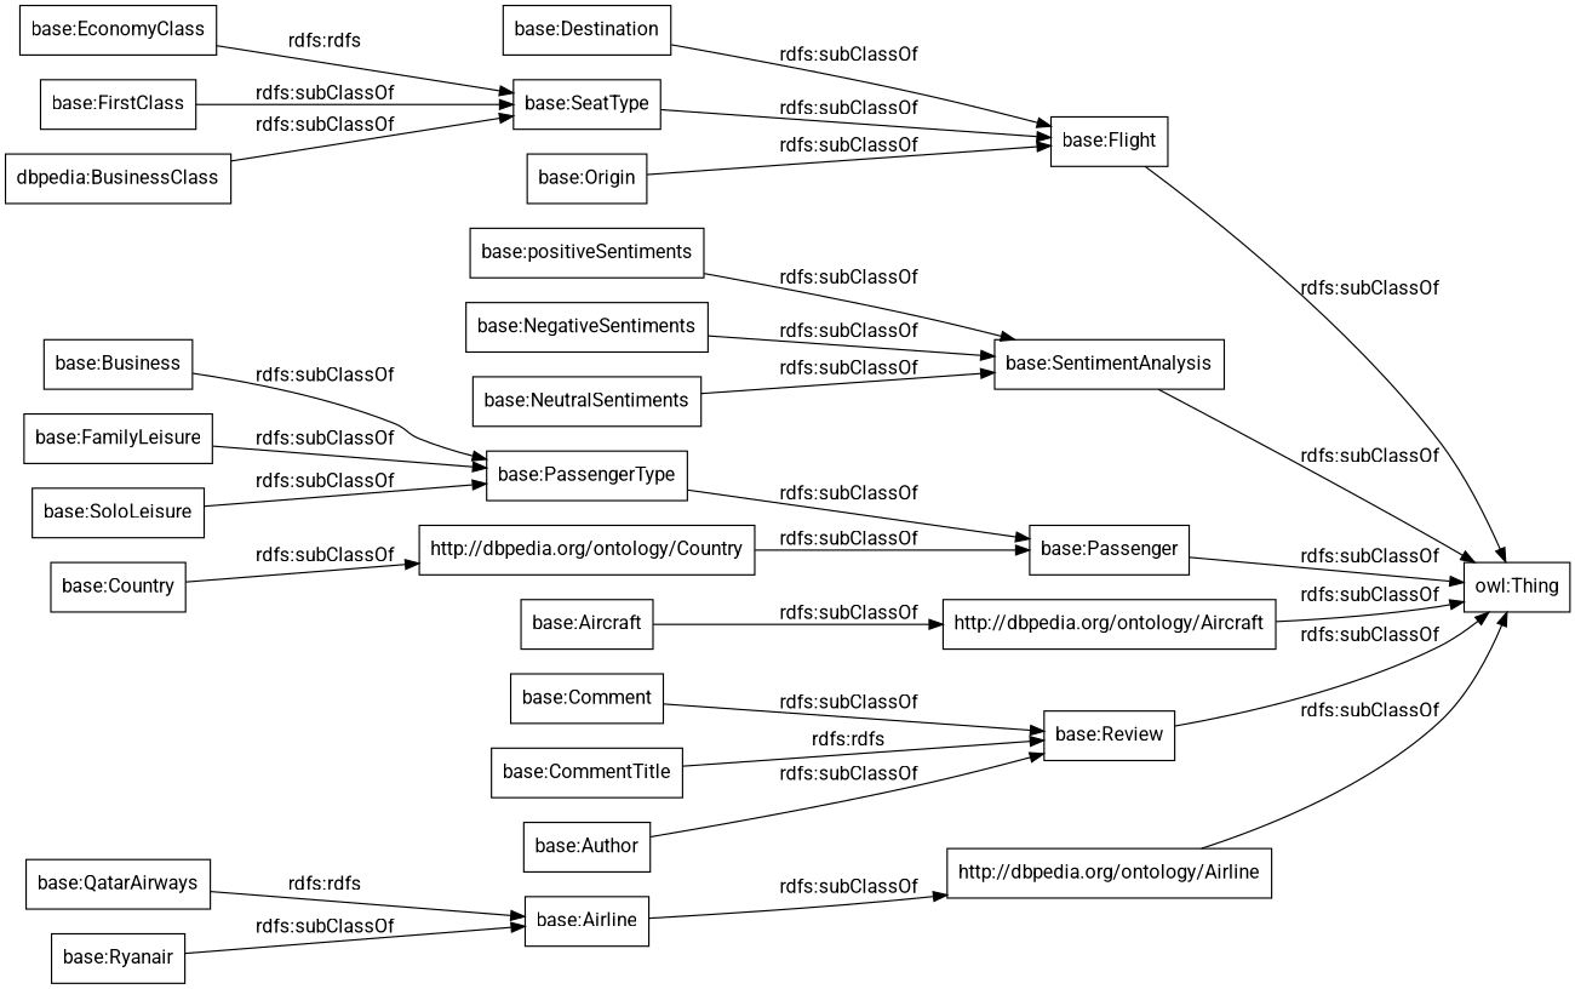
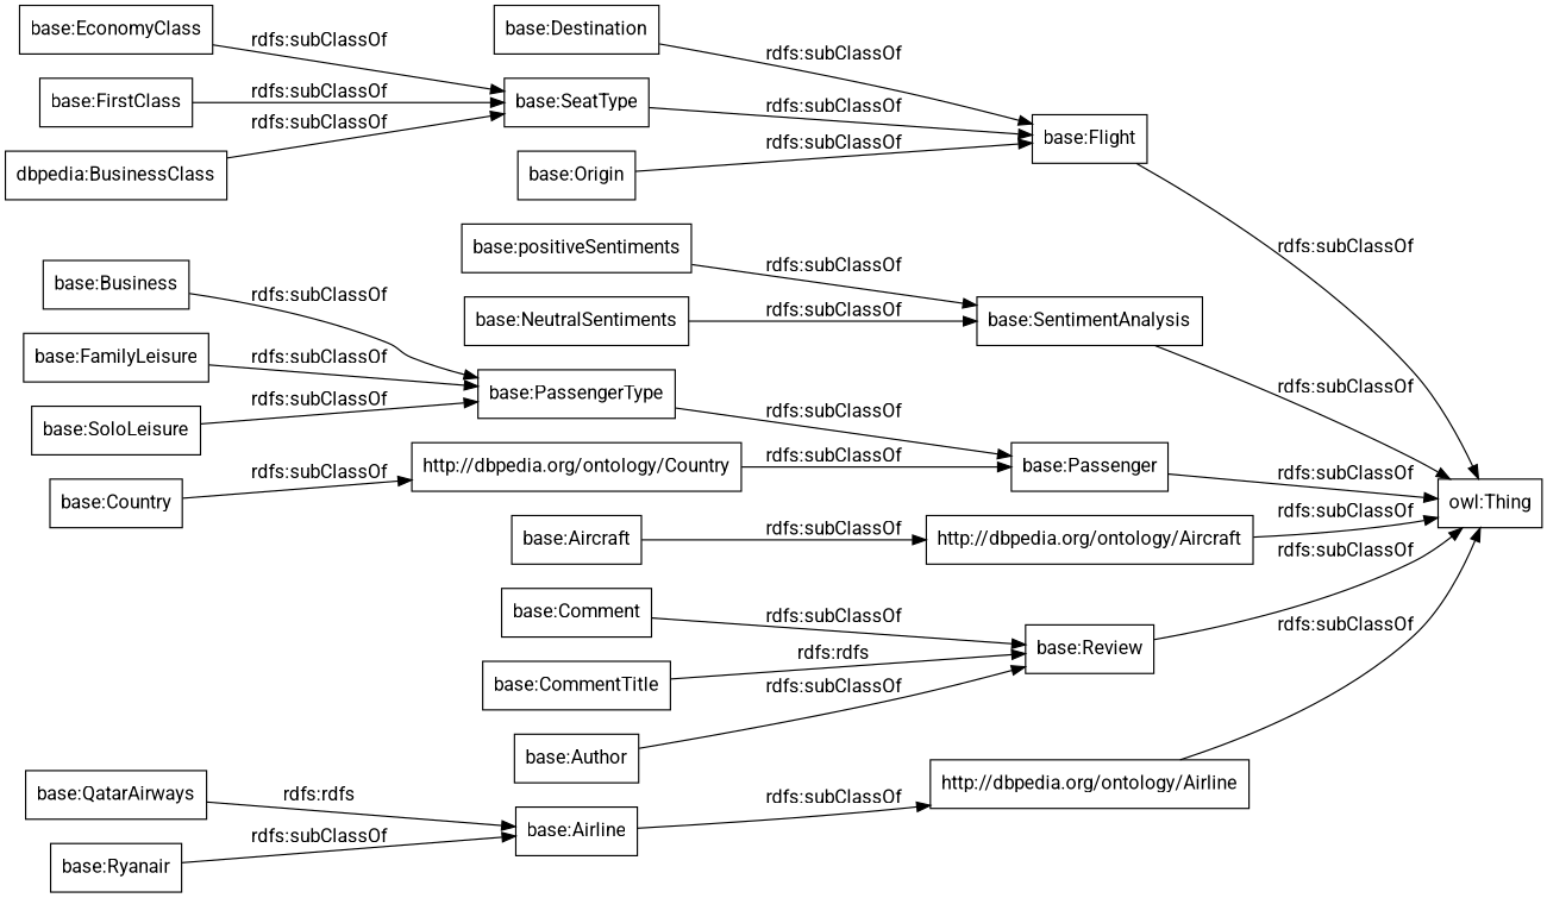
  digraph {
    fontname=Roboto
    rankdir=LR
    node [color=black fontname=Roboto shape=rectangle]
    edge [fontname=Roboto]
    "http://dbpedia.org/ontology/Airline"
    "owl:Thing"
    "base:Destination"
    "base:Flight"
    "base:positiveSentiments"
    "base:SentimentAnalysis"
    "base:Passenger"
-   "base:NegativeSentiments"
    "base:EconomyClass"
    "base:SeatType"
    "base:Origin"
    "base:Business"
    "base:PassengerType"
    "base:QatarAirways"
    "base:Airline"
    "base:FamilyLeisure"
    "http://dbpedia.org/ontology/Country"
    "base:NeutralSentiments"
    "base:Country"
    "http://dbpedia.org/ontology/Aircraft"
    "base:SoloLeisure"
    "base:FirstClass"
    "base:Aircraft"
    "base:Comment"
    "base:Review"
    "base:Ryanair"
    n27 [label="dbpedia:BusinessClass"]
    "base:CommentTitle"
    "base:Author"
    "http://dbpedia.org/ontology/Airline" -> "owl:Thing" [label="rdfs:subClassOf"]
    "base:Destination" -> "base:Flight" [label="rdfs:subClassOf"]
    "base:Flight" -> "owl:Thing" [label="rdfs:subClassOf"]
    "base:positiveSentiments" -> "base:SentimentAnalysis" [label="rdfs:subClassOf"]
    "base:SentimentAnalysis" -> "owl:Thing" [label="rdfs:subClassOf"]
    "base:Passenger" -> "owl:Thing" [label="rdfs:subClassOf"]
-   "base:NegativeSentiments" -> "base:SentimentAnalysis" [label="rdfs:subClassOf"]
-   "base:EconomyClass" -> "base:SeatType" [label="rdfs:rdfs"]
+   "base:EconomyClass" -> "base:SeatType" [label="rdfs:subClassOf"]
    "base:SeatType" -> "base:Flight" [label="rdfs:subClassOf"]
    "base:Origin" -> "base:Flight" [label="rdfs:subClassOf"]
    "base:Business" -> "base:PassengerType" [label="rdfs:subClassOf"]
    "base:PassengerType" -> "base:Passenger" [label="rdfs:subClassOf"]
    "base:QatarAirways" -> "base:Airline" [label="rdfs:rdfs"]
    "base:Airline" -> "http://dbpedia.org/ontology/Airline" [label="rdfs:subClassOf"]
    "base:FamilyLeisure" -> "base:PassengerType" [label="rdfs:subClassOf"]
    "http://dbpedia.org/ontology/Country" -> "base:Passenger" [label="rdfs:subClassOf"]
    "base:NeutralSentiments" -> "base:SentimentAnalysis" [label="rdfs:subClassOf"]
    "base:Country" -> "http://dbpedia.org/ontology/Country" [label="rdfs:subClassOf"]
    "http://dbpedia.org/ontology/Aircraft" -> "owl:Thing" [label="rdfs:subClassOf"]
    "base:SoloLeisure" -> "base:PassengerType" [label="rdfs:subClassOf"]
    "base:FirstClass" -> "base:SeatType" [label="rdfs:subClassOf"]
    "base:Aircraft" -> "http://dbpedia.org/ontology/Aircraft" [label="rdfs:subClassOf"]
    "base:Comment" -> "base:Review" [label="rdfs:subClassOf"]
    "base:Review" -> "owl:Thing" [label="rdfs:subClassOf"]
    "base:Ryanair" -> "base:Airline" [label="rdfs:subClassOf"]
    n27 -> "base:SeatType" [label="rdfs:subClassOf"]
    "base:CommentTitle" -> "base:Review" [label="rdfs:rdfs"]
    "base:Author" -> "base:Review" [label="rdfs:subClassOf"]
  }
